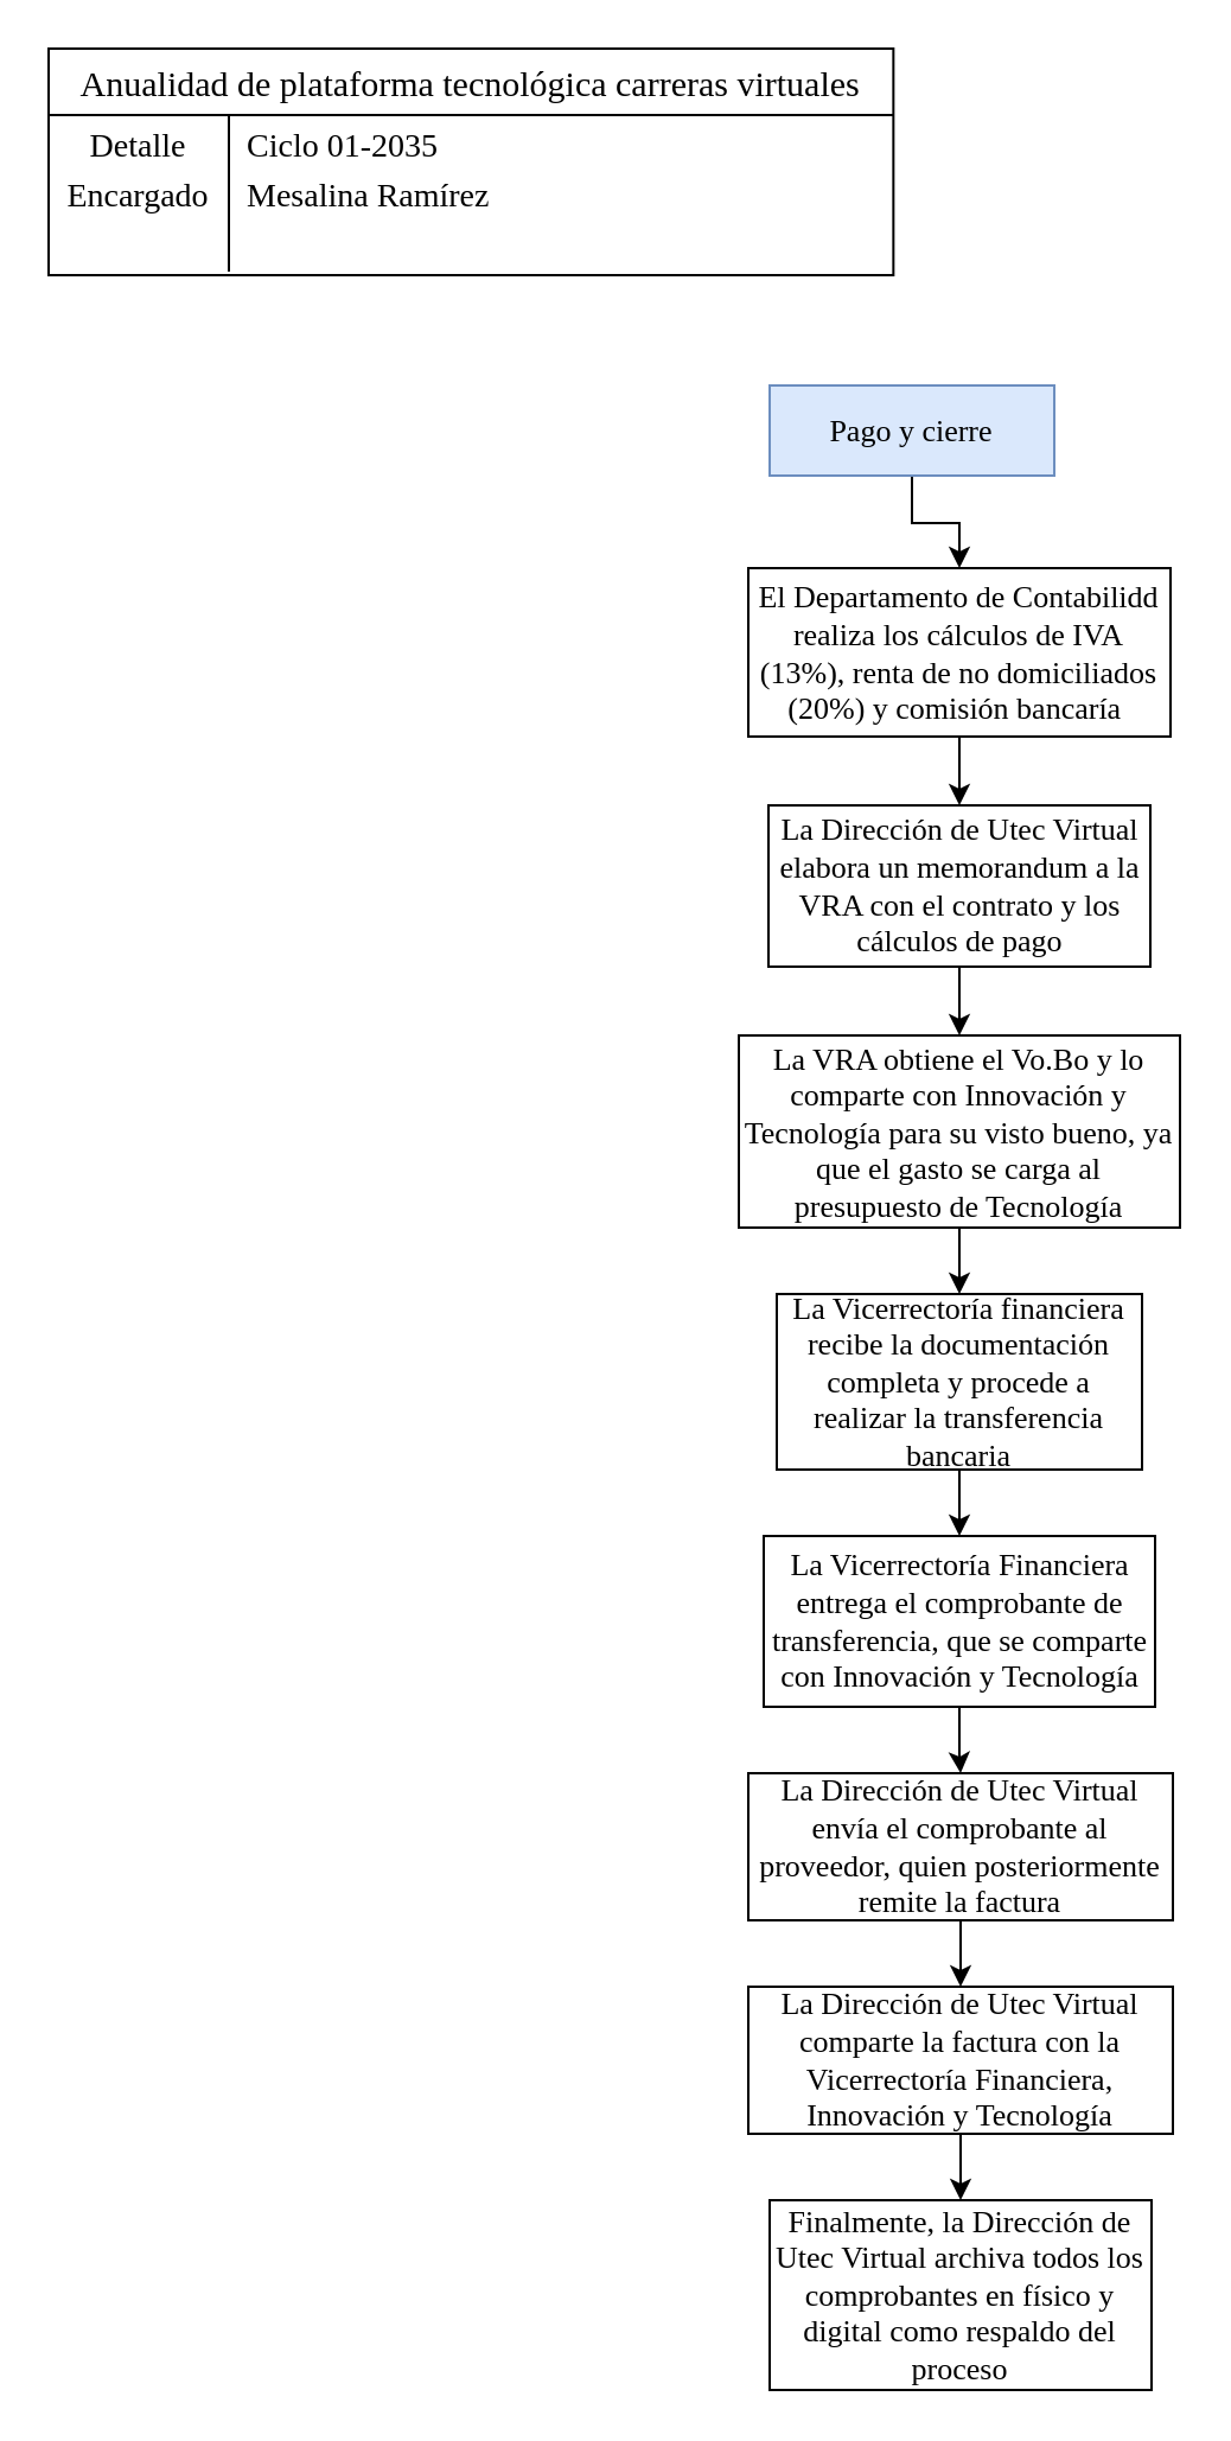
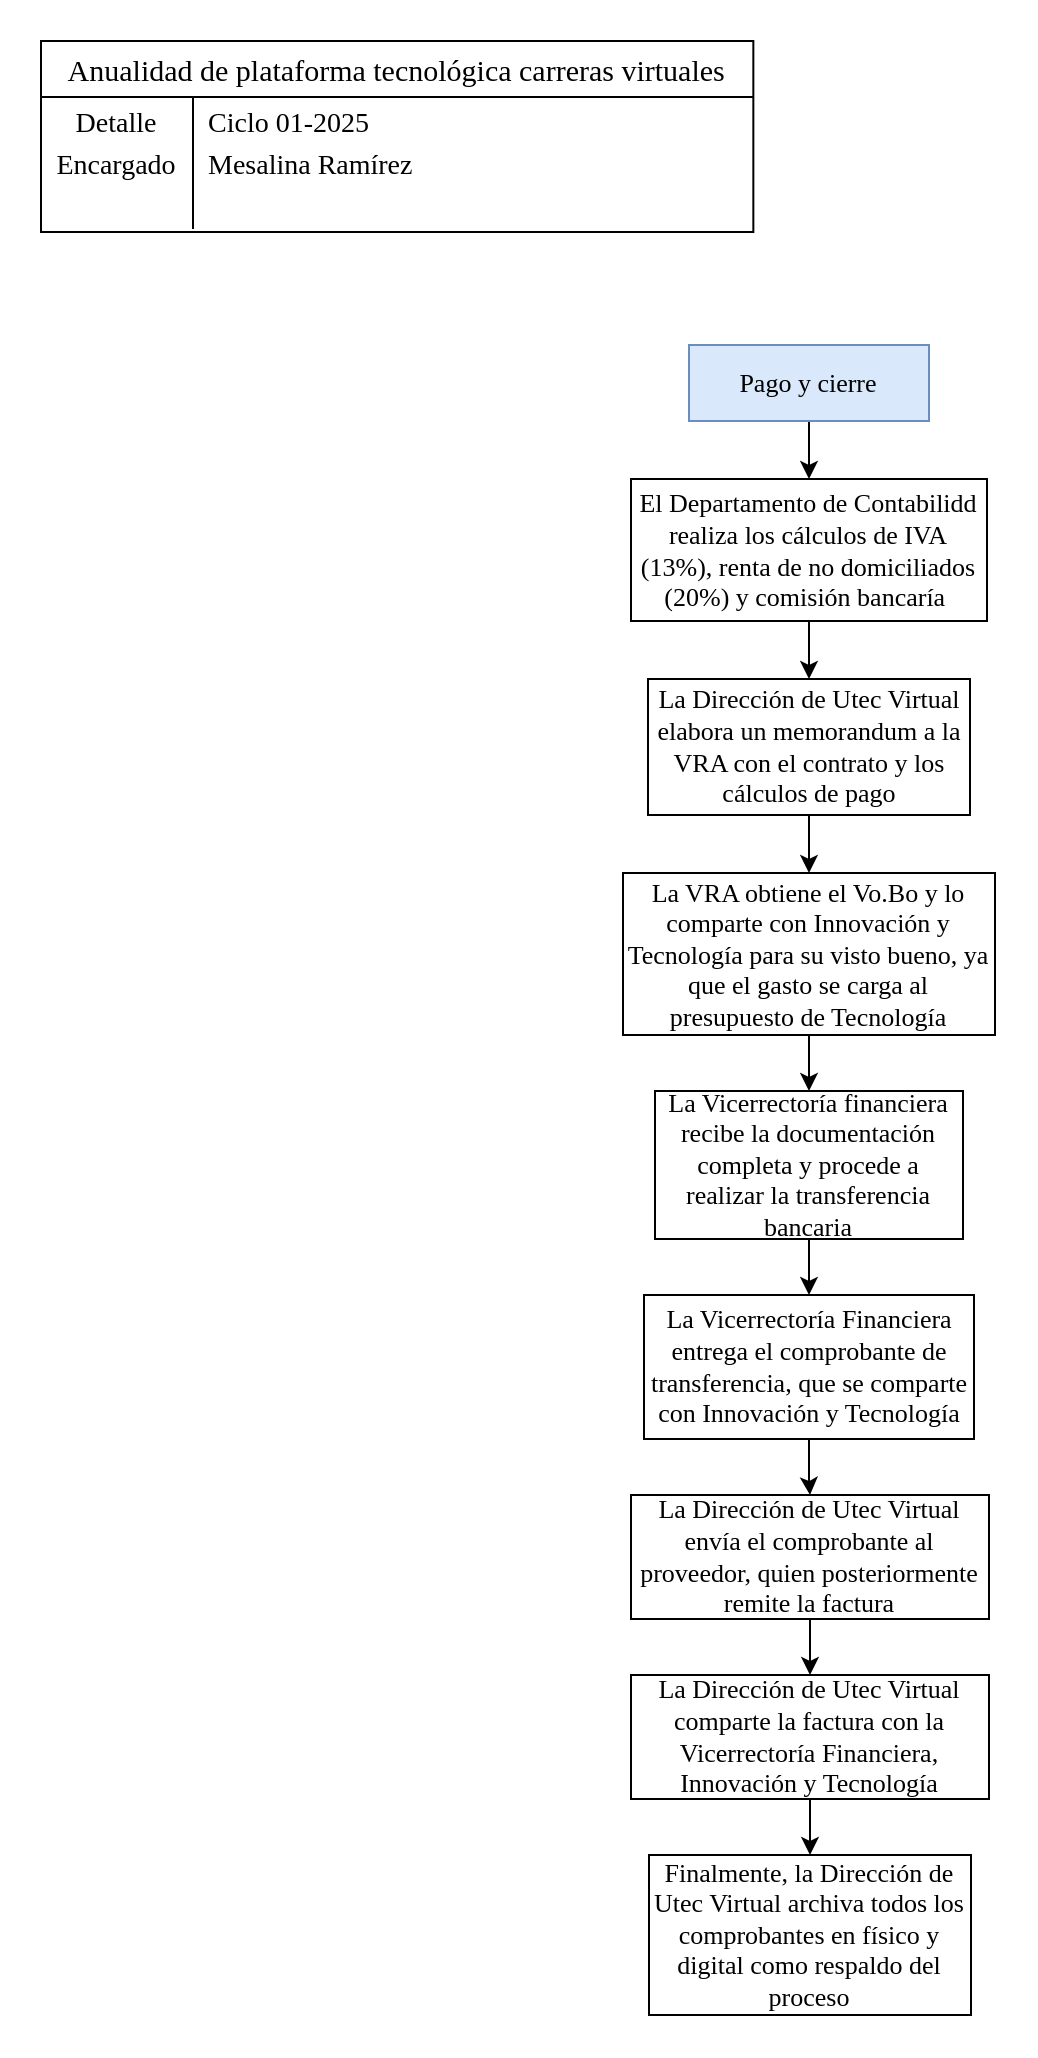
  <mxCell id="0" />
  <mxCell id="1" parent="0" />
  <mxCell id="2" value="Anualidad de plataforma tecnológica carreras virtuales" style="shape=table;startSize=28;container=1;collapsible=0;childLayout=tableLayout;fixedRows=1;rowLines=0;fontStyle=0;strokeColor=default;fontSize=15;fontFamily=Times New Roman;" vertex="1" parent="1"><mxGeometry x="20" y="20" width="356.165" height="95.483" as="geometry" /></mxCell>
  <mxCell id="3" value="" style="shape=tableRow;horizontal=0;startSize=0;swimlaneHead=0;swimlaneBody=0;top=0;left=0;bottom=0;right=0;collapsible=0;dropTarget=0;fillColor=none;points=[[0,0.5],[1,0.5]];portConstraint=eastwest;strokeColor=inherit;fontSize=16;fontFamily=Times New Roman;" vertex="1" parent="2"><mxGeometry y="28" width="356.165" height="20" as="geometry" /></mxCell>
  <mxCell id="4" value="&lt;font style=&quot;font-size: 14px;&quot;&gt;Detalle&lt;/font&gt;&lt;div&gt;&lt;br&gt;&lt;/div&gt;" style="shape=partialRectangle;html=1;whiteSpace=wrap;connectable=0;fillColor=none;top=0;left=0;bottom=0;right=0;overflow=hidden;pointerEvents=1;strokeColor=inherit;fontSize=16;fontFamily=Times New Roman;" vertex="1" parent="3"><mxGeometry width="76" height="20" as="geometry"><mxRectangle width="76" height="20" as="alternateBounds" /></mxGeometry></mxCell>
- <mxCell id="5" value="&lt;font style=&quot;font-size: 14px;&quot;&gt;Ciclo 01-2035&lt;/font&gt;" style="shape=partialRectangle;html=1;whiteSpace=wrap;connectable=0;fillColor=none;top=0;left=0;bottom=0;right=0;align=left;spacingLeft=6;overflow=hidden;strokeColor=inherit;fontSize=16;fontFamily=Times New Roman;" vertex="1" parent="3"><mxGeometry x="76" width="280" height="20" as="geometry"><mxRectangle width="280" height="20" as="alternateBounds" /></mxGeometry></mxCell>
+ <mxCell id="5" value="&lt;font style=&quot;font-size: 14px;&quot;&gt;Ciclo 01-2025&lt;/font&gt;" style="shape=partialRectangle;html=1;whiteSpace=wrap;connectable=0;fillColor=none;top=0;left=0;bottom=0;right=0;align=left;spacingLeft=6;overflow=hidden;strokeColor=inherit;fontSize=16;fontFamily=Times New Roman;" vertex="1" parent="3"><mxGeometry x="76" width="280" height="20" as="geometry"><mxRectangle width="280" height="20" as="alternateBounds" /></mxGeometry></mxCell>
  <mxCell id="6" value="" style="shape=tableRow;horizontal=0;startSize=0;swimlaneHead=0;swimlaneBody=0;top=0;left=0;bottom=0;right=0;collapsible=0;dropTarget=0;fillColor=none;points=[[0,0.5],[1,0.5]];portConstraint=eastwest;strokeColor=inherit;fontSize=16;fontFamily=Times New Roman;" vertex="1" parent="2"><mxGeometry y="48" width="356.165" height="26" as="geometry" /></mxCell>
  <mxCell id="7" value="&lt;font style=&quot;font-size: 14px;&quot;&gt;Encargado&lt;/font&gt;" style="shape=partialRectangle;html=1;whiteSpace=wrap;connectable=0;fillColor=none;top=0;left=0;bottom=0;right=0;overflow=hidden;strokeColor=inherit;fontSize=16;fontFamily=Times New Roman;" vertex="1" parent="6"><mxGeometry width="76" height="26" as="geometry"><mxRectangle width="76" height="26" as="alternateBounds" /></mxGeometry></mxCell>
  <mxCell id="8" value="&lt;span style=&quot;font-size: 14px;&quot;&gt;Mesalina Ramírez&lt;/span&gt;" style="shape=partialRectangle;html=1;whiteSpace=wrap;connectable=0;fillColor=none;top=0;left=0;bottom=0;right=0;align=left;spacingLeft=6;overflow=hidden;strokeColor=inherit;fontSize=16;fontFamily=Times New Roman;" vertex="1" parent="6"><mxGeometry x="76" width="280" height="26" as="geometry"><mxRectangle width="280" height="26" as="alternateBounds" /></mxGeometry></mxCell>
  <mxCell id="9" value="" style="shape=tableRow;horizontal=0;startSize=0;swimlaneHead=0;swimlaneBody=0;top=0;left=0;bottom=0;right=0;collapsible=0;dropTarget=0;fillColor=none;points=[[0,0.5],[1,0.5]];portConstraint=eastwest;strokeColor=inherit;fontSize=16;fontFamily=Times New Roman;" vertex="1" parent="2"><mxGeometry y="74" width="356.165" height="20" as="geometry" /></mxCell>
  <mxCell id="10" value="" style="shape=partialRectangle;html=1;whiteSpace=wrap;connectable=0;fillColor=none;top=0;left=0;bottom=0;right=0;overflow=hidden;strokeColor=inherit;fontSize=16;fontFamily=Times New Roman;" vertex="1" parent="9"><mxGeometry width="76" height="20" as="geometry"><mxRectangle width="76" height="20" as="alternateBounds" /></mxGeometry></mxCell>
  <mxCell id="11" value="" style="shape=partialRectangle;html=1;whiteSpace=wrap;connectable=0;fillColor=none;top=0;left=0;bottom=0;right=0;align=left;spacingLeft=6;overflow=hidden;strokeColor=inherit;fontSize=16;fontFamily=Times New Roman;" vertex="1" parent="9"><mxGeometry x="76" width="280" height="20" as="geometry"><mxRectangle width="280" height="20" as="alternateBounds" /></mxGeometry></mxCell>
  <mxCell id="12" value="" style="edgeStyle=orthogonalEdgeStyle;rounded=0;orthogonalLoop=1;jettySize=auto;html=1;" edge="1" parent="1" source="13" target="15"><mxGeometry relative="1" as="geometry" /></mxCell>
- <mxCell id="13" value="Pago y cierre" style="rounded=0;whiteSpace=wrap;html=1;fillColor=#dae8fc;strokeColor=#6c8ebf;fontFamily=Times New Roman;fontSize=13;" vertex="1" parent="1"><mxGeometry x="324" y="162" width="120" height="38" as="geometry" /></mxCell>
+ <mxCell id="13" value="Pago y cierre" style="rounded=0;whiteSpace=wrap;html=1;fillColor=#dae8fc;strokeColor=#6c8ebf;fontFamily=Times New Roman;fontSize=13;" vertex="1" parent="1"><mxGeometry x="344" y="172" width="120" height="38" as="geometry" /></mxCell>
  <mxCell id="14" value="" style="edgeStyle=orthogonalEdgeStyle;rounded=0;orthogonalLoop=1;jettySize=auto;html=1;" edge="1" parent="1" source="15" target="17"><mxGeometry relative="1" as="geometry" /></mxCell>
  <mxCell id="15" value="El Departamento de Contabilidd realiza los cálculos de IVA (13%), renta de no domiciliados (20%) y comisión bancaría&amp;nbsp;" style="whiteSpace=wrap;html=1;fontSize=13;fontFamily=Times New Roman;rounded=0;" vertex="1" parent="1"><mxGeometry x="315" y="239" width="178" height="71" as="geometry" /></mxCell>
  <mxCell id="16" value="" style="edgeStyle=orthogonalEdgeStyle;rounded=0;orthogonalLoop=1;jettySize=auto;html=1;" edge="1" parent="1" source="17" target="19"><mxGeometry relative="1" as="geometry" /></mxCell>
  <mxCell id="17" value="La Dirección de Utec Virtual elabora un memorandum a la VRA con el contrato y los cálculos de pago" style="whiteSpace=wrap;html=1;fontSize=13;fontFamily=Times New Roman;rounded=0;" vertex="1" parent="1"><mxGeometry x="323.5" y="339" width="161" height="68" as="geometry" /></mxCell>
  <mxCell id="18" value="" style="edgeStyle=orthogonalEdgeStyle;rounded=0;orthogonalLoop=1;jettySize=auto;html=1;" edge="1" parent="1" source="19" target="21"><mxGeometry relative="1" as="geometry" /></mxCell>
  <mxCell id="19" value="La VRA obtiene el Vo.Bo y lo comparte con Innovación y Tecnología para su visto bueno, ya que el gasto se carga al presupuesto de Tecnología" style="whiteSpace=wrap;html=1;fontSize=13;fontFamily=Times New Roman;rounded=0;" vertex="1" parent="1"><mxGeometry x="311" y="436" width="186" height="81" as="geometry" /></mxCell>
  <mxCell id="20" value="" style="edgeStyle=orthogonalEdgeStyle;rounded=0;orthogonalLoop=1;jettySize=auto;html=1;" edge="1" parent="1" source="21" target="23"><mxGeometry relative="1" as="geometry" /></mxCell>
  <mxCell id="21" value="La Vicerrectoría financiera recibe la documentación completa y procede a realizar la transferencia bancaria" style="whiteSpace=wrap;html=1;fontSize=13;fontFamily=Times New Roman;rounded=0;" vertex="1" parent="1"><mxGeometry x="327" y="545" width="154" height="74" as="geometry" /></mxCell>
  <mxCell id="22" value="" style="edgeStyle=orthogonalEdgeStyle;rounded=0;orthogonalLoop=1;jettySize=auto;html=1;" edge="1" parent="1" source="23" target="25"><mxGeometry relative="1" as="geometry" /></mxCell>
  <mxCell id="23" value="La Vicerrectoría Financiera entrega el comprobante de transferencia, que se comparte con Innovación y Tecnología" style="whiteSpace=wrap;html=1;fontSize=13;fontFamily=Times New Roman;rounded=0;" vertex="1" parent="1"><mxGeometry x="321.5" y="647" width="165" height="72" as="geometry" /></mxCell>
  <mxCell id="24" value="" style="edgeStyle=orthogonalEdgeStyle;rounded=0;orthogonalLoop=1;jettySize=auto;html=1;" edge="1" parent="1" source="25" target="27"><mxGeometry relative="1" as="geometry" /></mxCell>
  <mxCell id="25" value="La Dirección de Utec Virtual envía el comprobante al proveedor, quien posteriormente remite la factura" style="whiteSpace=wrap;html=1;fontSize=13;fontFamily=Times New Roman;rounded=0;" vertex="1" parent="1"><mxGeometry x="315" y="747" width="179" height="62" as="geometry" /></mxCell>
  <mxCell id="26" value="" style="edgeStyle=orthogonalEdgeStyle;rounded=0;orthogonalLoop=1;jettySize=auto;html=1;" edge="1" parent="1" source="27" target="28"><mxGeometry relative="1" as="geometry" /></mxCell>
  <mxCell id="27" value="La Dirección de Utec Virtual comparte la factura con la Vicerrectoría Financiera, Innovación y Tecnología" style="whiteSpace=wrap;html=1;fontSize=13;fontFamily=Times New Roman;rounded=0;" vertex="1" parent="1"><mxGeometry x="315" y="837" width="179" height="62" as="geometry" /></mxCell>
  <mxCell id="28" value="Finalmente, la Dirección de Utec Virtual archiva todos los comprobantes en físico y digital como respaldo del proceso" style="whiteSpace=wrap;html=1;fontSize=13;fontFamily=Times New Roman;rounded=0;" vertex="1" parent="1"><mxGeometry x="324" y="927" width="161" height="80" as="geometry" /></mxCell>
